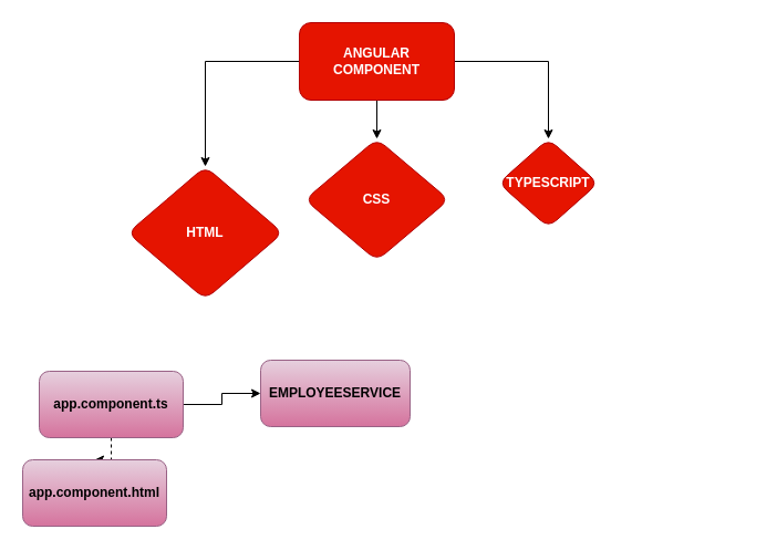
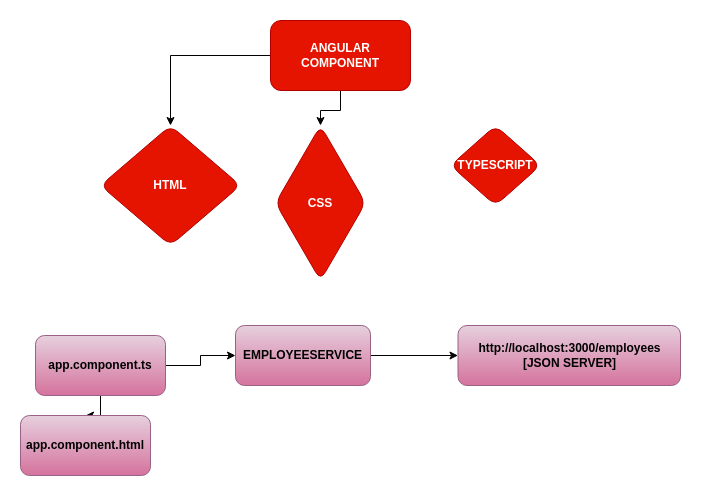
  <mxCell id="0" />
  <mxCell id="1" parent="0" />
  <mxCell id="2" value="" style="edgeStyle=orthogonalEdgeStyle;rounded=0;orthogonalLoop=1;jettySize=auto;html=1;" edge="1" parent="1" source="5" target="6"><mxGeometry relative="1" as="geometry" /></mxCell>
  <mxCell id="3" value="" style="edgeStyle=orthogonalEdgeStyle;rounded=0;orthogonalLoop=1;jettySize=auto;html=1;" edge="1" parent="1" source="5" target="7"><mxGeometry relative="1" as="geometry" /></mxCell>
- <mxCell id="4" value="" style="edgeStyle=orthogonalEdgeStyle;rounded=0;orthogonalLoop=1;jettySize=auto;html=1;" edge="1" parent="1" source="5" target="8"><mxGeometry relative="1" as="geometry" /></mxCell>
  <mxCell id="5" value="ANGULAR COMPONENT" style="rounded=1;whiteSpace=wrap;html=1;fillColor=#e51400;strokeColor=#B20000;verticalAlign=middle;align=center;fontStyle=1;fontColor=#ffffff;" vertex="1" parent="1"><mxGeometry x="270" y="20" width="140" height="70" as="geometry" /></mxCell>
- <mxCell id="6" value="HTML" style="rhombus;whiteSpace=wrap;html=1;rounded=1;fontColor=#ffffff;fontStyle=1;strokeColor=#B20000;fillColor=#e51400;" vertex="1" parent="1"><mxGeometry x="115" y="150" width="140" height="120" as="geometry" /></mxCell>
- <mxCell id="7" value="CSS" style="rhombus;whiteSpace=wrap;html=1;rounded=1;fontColor=#ffffff;fontStyle=1;strokeColor=#B20000;fillColor=#e51400;" vertex="1" parent="1"><mxGeometry x="275" y="125" width="130" height="110" as="geometry" /></mxCell>
+ <mxCell id="6" value="HTML" style="rhombus;whiteSpace=wrap;html=1;rounded=1;fontColor=#ffffff;fontStyle=1;strokeColor=#B20000;fillColor=#e51400;" vertex="1" parent="1"><mxGeometry x="100" y="125" width="140" height="120" as="geometry" /></mxCell>
+ <mxCell id="7" value="CSS" style="rhombus;whiteSpace=wrap;html=1;rounded=1;fontColor=#ffffff;fontStyle=1;strokeColor=#B20000;fillColor=#e51400;" vertex="1" parent="1"><mxGeometry x="275" y="125" width="90" height="155" as="geometry" /></mxCell>
  <mxCell id="8" value="TYPESCRIPT" style="rhombus;whiteSpace=wrap;html=1;rounded=1;fontColor=#ffffff;fontStyle=1;strokeColor=#B20000;fillColor=#e51400;" vertex="1" parent="1"><mxGeometry x="450" y="125" width="90" height="80" as="geometry" /></mxCell>
  <mxCell id="9" value="" style="edgeStyle=orthogonalEdgeStyle;rounded=0;orthogonalLoop=1;jettySize=auto;html=1;" edge="1" parent="1" source="11" target="13"><mxGeometry relative="1" as="geometry" /></mxCell>
- <mxCell id="10" value="" style="edgeStyle=orthogonalEdgeStyle;rounded=0;orthogonalLoop=1;jettySize=auto;html=1;dashed=1;" edge="1" parent="1" source="11" target="15"><mxGeometry relative="1" as="geometry" /></mxCell>
+ <mxCell id="10" value="" style="edgeStyle=orthogonalEdgeStyle;rounded=0;orthogonalLoop=1;jettySize=auto;html=1;" edge="1" parent="1" source="11" target="15"><mxGeometry relative="1" as="geometry" /></mxCell>
  <mxCell id="11" value="app.component.ts" style="rounded=1;whiteSpace=wrap;html=1;fillColor=#e6d0de;strokeColor=#996185;verticalAlign=middle;align=center;fontStyle=1;gradientColor=#d5739d;" vertex="1" parent="1"><mxGeometry x="35" y="335" width="130" height="60" as="geometry" /></mxCell>
+ <mxCell id="12" value="" style="edgeStyle=orthogonalEdgeStyle;rounded=0;orthogonalLoop=1;jettySize=auto;html=1;" edge="1" parent="1" source="13" target="14"><mxGeometry relative="1" as="geometry" /></mxCell>
  <mxCell id="13" value="EMPLOYEESERVICE" style="whiteSpace=wrap;html=1;rounded=1;fontStyle=1;strokeColor=#996185;fillColor=#e6d0de;gradientColor=#d5739d;" vertex="1" parent="1"><mxGeometry x="235" y="325" width="135" height="60" as="geometry" /></mxCell>
+ <mxCell id="14" value="http://localhost:3000/employees&lt;br&gt;[JSON SERVER]" style="whiteSpace=wrap;html=1;rounded=1;fontStyle=1;strokeColor=#996185;fillColor=#e6d0de;gradientColor=#d5739d;" vertex="1" parent="1"><mxGeometry x="457.5" y="325" width="222.5" height="60" as="geometry" /></mxCell>
  <mxCell id="15" value="app.component.html" style="rounded=1;whiteSpace=wrap;html=1;fillColor=#e6d0de;strokeColor=#996185;verticalAlign=middle;align=center;fontStyle=1;gradientColor=#d5739d;" vertex="1" parent="1"><mxGeometry x="20" y="415" width="130" height="60" as="geometry" /></mxCell>
